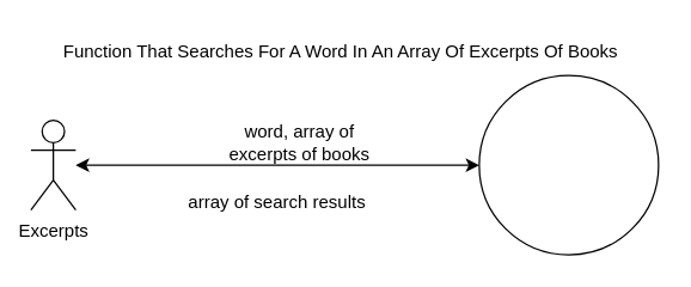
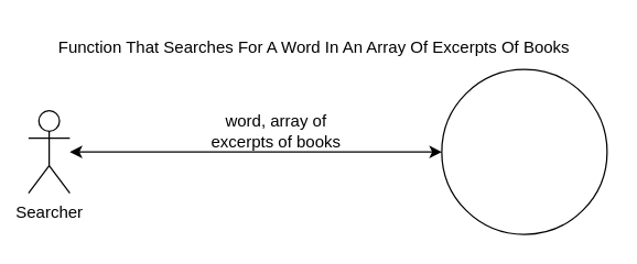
  <mxCell id="0" />
  <mxCell id="1" parent="0" />
  <mxCell id="2" value="" style="ellipse;whiteSpace=wrap;html=1;aspect=fixed;" vertex="1" parent="1"><mxGeometry x="320" y="50" width="120" height="120" as="geometry" /></mxCell>
- <mxCell id="3" value="Excerpts" style="shape=umlActor;verticalLabelPosition=bottom;verticalAlign=top;html=1;outlineConnect=0;" vertex="1" parent="1"><mxGeometry x="20" y="80" width="30" height="60" as="geometry" /></mxCell>
+ <mxCell id="3" value="Searcher" style="shape=umlActor;verticalLabelPosition=bottom;verticalAlign=top;html=1;outlineConnect=0;" vertex="1" parent="1"><mxGeometry x="20" y="80" width="30" height="60" as="geometry" /></mxCell>
  <mxCell id="4" value="Function That Searches For A Word In An Array Of Excerpts Of Books" style="text;whiteSpace=wrap;" vertex="1" parent="1"><mxGeometry x="40" y="20" width="380" height="30" as="geometry" /></mxCell>
  <mxCell id="5" value="word, array of excerpts of books" style="text;html=1;strokeColor=none;fillColor=none;align=center;verticalAlign=middle;whiteSpace=wrap;rounded=0;" vertex="1" parent="1"><mxGeometry x="145" y="80" width="110" height="30" as="geometry" /></mxCell>
  <mxCell id="6" value="" style="endArrow=classic;startArrow=classic;html=1;rounded=0;entryX=0;entryY=0.5;entryDx=0;entryDy=0;" edge="1" parent="1" source="3" target="2"><mxGeometry width="50" height="50" relative="1" as="geometry"><mxPoint x="380" y="240" as="sourcePoint" /><mxPoint x="430" y="190" as="targetPoint" /></mxGeometry></mxCell>
- <mxCell id="7" value="array of search results" style="text;html=1;strokeColor=none;fillColor=none;align=center;verticalAlign=middle;whiteSpace=wrap;rounded=0;" vertex="1" parent="1"><mxGeometry x="120" y="120" width="130" height="30" as="geometry" /></mxCell>
